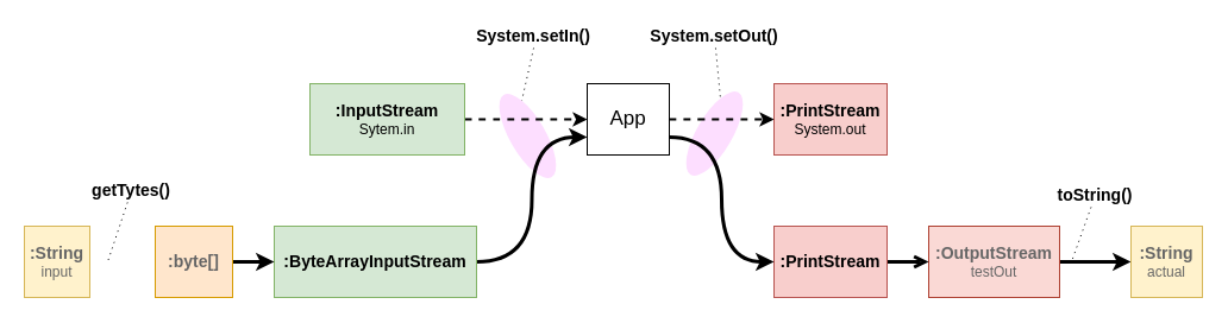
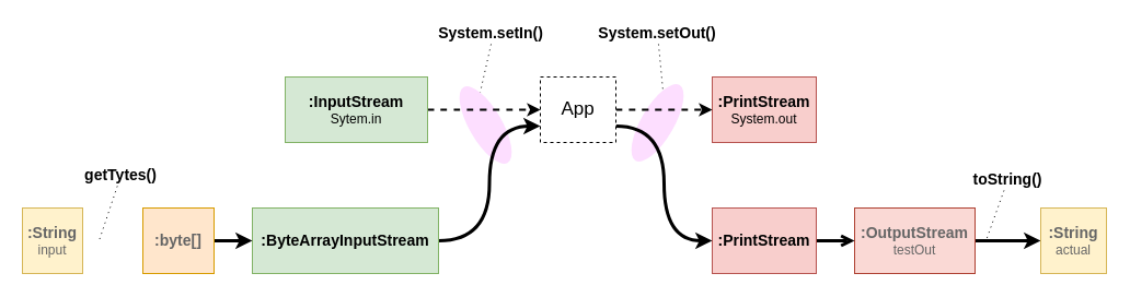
  <mxCell id="0" />
  <mxCell id="1" parent="0" />
  <mxCell id="2" value="" style="ellipse;whiteSpace=wrap;html=1;fontFamily=Helvetica;fontSize=12;rotation=30;dashed=1;strokeWidth=2;perimeterSpacing=0;flipH=0;strokeColor=none;fillColor=#FDDEFF;" vertex="1" parent="1"><mxGeometry x="585" y="72" width="30" height="80" as="geometry" /></mxCell>
  <mxCell id="3" value="" style="ellipse;whiteSpace=wrap;html=1;fontFamily=Helvetica;fontSize=12;rotation=-30;dashed=1;strokeWidth=2;perimeterSpacing=0;strokeColor=none;fillColor=#FDDEFF;" vertex="1" parent="1"><mxGeometry x="428" y="74" width="30" height="80" as="geometry" /></mxCell>
  <mxCell id="4" value="" style="edgeStyle=orthogonalEdgeStyle;rounded=0;orthogonalLoop=1;jettySize=auto;html=1;fontFamily=Helvetica;fontSize=12;strokeWidth=3;" edge="1" parent="1" source="5" target="8"><mxGeometry relative="1" as="geometry" /></mxCell>
  <mxCell id="5" value="&lt;span style=&quot;color: rgb(102, 102, 102); text-align: left;&quot;&gt;&lt;b&gt;&lt;font style=&quot;font-size: 14px&quot;&gt;:OutputStream&lt;/font&gt;&lt;/b&gt;&lt;br style=&quot;font-size: 12px&quot;&gt;testOut&lt;br style=&quot;font-size: 12px&quot;&gt;&lt;/span&gt;" style="rounded=0;whiteSpace=wrap;html=1;fontFamily=Helvetica;fontSize=12;fillColor=#fad9d5;strokeColor=#ae4132;labelBackgroundColor=none;" vertex="1" parent="1"><mxGeometry x="780" y="190" width="110" height="60" as="geometry" /></mxCell>
  <mxCell id="6" style="edgeStyle=orthogonalEdgeStyle;rounded=0;orthogonalLoop=1;jettySize=auto;html=1;entryX=0;entryY=0.5;entryDx=0;entryDy=0;fontFamily=Helvetica;fontSize=12;strokeWidth=3;endArrow=open;" edge="1" parent="1" source="7" target="5"><mxGeometry relative="1" as="geometry" /></mxCell>
  <mxCell id="7" value="&lt;b&gt;&lt;font style=&quot;font-size: 14px&quot;&gt;:PrintStream&lt;/font&gt;&lt;/b&gt;" style="whiteSpace=wrap;html=1;rounded=0;fontFamily=Helvetica;fontSize=12;fillColor=#f8cecc;strokeColor=#b85450;" vertex="1" parent="1"><mxGeometry x="650" y="190" width="95" height="60" as="geometry" /></mxCell>
  <mxCell id="8" value="&lt;span style=&quot;color: rgb(102, 102, 102); text-align: left;&quot;&gt;&lt;b&gt;&lt;font style=&quot;font-size: 14px&quot;&gt;:String&lt;/font&gt;&lt;/b&gt;&lt;br&gt;actual&lt;br style=&quot;font-size: 12px&quot;&gt;&lt;/span&gt;" style="rounded=0;whiteSpace=wrap;html=1;fontFamily=Helvetica;fontSize=12;fillColor=#fff2cc;strokeColor=#d6b656;labelBackgroundColor=none;" vertex="1" parent="1"><mxGeometry x="950" y="190" width="60" height="60" as="geometry" /></mxCell>
  <mxCell id="9" value="&lt;b&gt;&lt;font style=&quot;font-size: 14px&quot;&gt;:PrintStream&lt;/font&gt;&lt;/b&gt;&lt;br&gt;System.out" style="whiteSpace=wrap;html=1;rounded=0;fontFamily=Helvetica;fontSize=12;fillColor=#f8cecc;strokeColor=#b85450;" vertex="1" parent="1"><mxGeometry x="650" y="70" width="95" height="60" as="geometry" /></mxCell>
  <mxCell id="10" style="rounded=0;orthogonalLoop=1;jettySize=auto;html=1;fontFamily=Helvetica;fontSize=12;entryX=0;entryY=0.5;entryDx=0;entryDy=0;exitX=1;exitY=0.75;exitDx=0;exitDy=0;edgeStyle=orthogonalEdgeStyle;curved=1;strokeWidth=3;" edge="1" parent="1" source="12" target="7"><mxGeometry relative="1" as="geometry" /></mxCell>
  <mxCell id="11" style="edgeStyle=orthogonalEdgeStyle;rounded=0;orthogonalLoop=1;jettySize=auto;html=1;exitX=1;exitY=0.5;exitDx=0;exitDy=0;entryX=0;entryY=0.5;entryDx=0;entryDy=0;fontFamily=Helvetica;fontSize=12;dashed=1;curved=1;strokeWidth=2;" edge="1" parent="1" source="12" target="9"><mxGeometry relative="1" as="geometry" /></mxCell>
- <mxCell id="12" value="App" style="rounded=0;whiteSpace=wrap;html=1;fontFamily=Helvetica;fontSize=17;" vertex="1" parent="1"><mxGeometry x="493" y="70" width="69" height="60" as="geometry" /></mxCell>
+ <mxCell id="12" value="App" style="rounded=0;whiteSpace=wrap;html=1;fontFamily=Helvetica;fontSize=17;dashed=1;" vertex="1" parent="1"><mxGeometry x="493" y="70" width="69" height="60" as="geometry" /></mxCell>
  <mxCell id="13" style="edgeStyle=orthogonalEdgeStyle;curved=1;rounded=0;orthogonalLoop=1;jettySize=auto;html=1;entryX=0;entryY=0.75;entryDx=0;entryDy=0;fontFamily=Helvetica;fontSize=12;strokeWidth=3;" edge="1" parent="1" source="14" target="12"><mxGeometry relative="1" as="geometry" /></mxCell>
  <mxCell id="14" value="&lt;font style=&quot;font-size: 14px&quot;&gt;&lt;b&gt;:ByteArrayInputStream&lt;/b&gt;&lt;/font&gt;" style="whiteSpace=wrap;html=1;rounded=0;fontFamily=Helvetica;fontSize=12;fillColor=#d5e8d4;strokeColor=#82b366;" vertex="1" parent="1"><mxGeometry x="230" y="190" width="170" height="60" as="geometry" /></mxCell>
  <mxCell id="15" style="edgeStyle=orthogonalEdgeStyle;curved=1;rounded=0;orthogonalLoop=1;jettySize=auto;html=1;dashed=1;fontFamily=Helvetica;fontSize=12;entryX=0;entryY=0.5;entryDx=0;entryDy=0;strokeWidth=2;" edge="1" parent="1" source="16" target="12"><mxGeometry relative="1" as="geometry"><mxPoint x="490" y="100" as="targetPoint" /></mxGeometry></mxCell>
  <mxCell id="16" value="&lt;b&gt;&lt;font style=&quot;font-size: 14px&quot;&gt;:InputStream&lt;/font&gt;&lt;/b&gt;&lt;br&gt;Sytem.in" style="whiteSpace=wrap;html=1;rounded=0;fontFamily=Helvetica;fontSize=12;fillColor=#d5e8d4;strokeColor=#82b366;" vertex="1" parent="1"><mxGeometry x="260" y="70" width="130" height="60" as="geometry" /></mxCell>
  <mxCell id="17" style="edgeStyle=orthogonalEdgeStyle;curved=1;rounded=0;orthogonalLoop=1;jettySize=auto;html=1;entryX=0;entryY=0.5;entryDx=0;entryDy=0;fontFamily=Helvetica;fontSize=12;strokeWidth=3;" edge="1" parent="1" source="19" target="14"><mxGeometry relative="1" as="geometry"><mxPoint x="190" y="220" as="targetPoint" /></mxGeometry></mxCell>
  <mxCell id="18" value="&lt;span style=&quot;color: rgb(102, 102, 102); text-align: left;&quot;&gt;&lt;b&gt;&lt;font style=&quot;font-size: 14px&quot;&gt;:String&lt;/font&gt;&lt;/b&gt;&lt;br&gt;input&lt;br style=&quot;font-size: 12px&quot;&gt;&lt;/span&gt;" style="rounded=0;whiteSpace=wrap;html=1;fontFamily=Helvetica;fontSize=12;fillColor=#fff2cc;strokeColor=#d6b656;labelBackgroundColor=none;" vertex="1" parent="1"><mxGeometry x="20" y="190" width="55" height="60" as="geometry" /></mxCell>
  <mxCell id="19" value="&lt;span style=&quot;color: rgb(102, 102, 102); text-align: left;&quot;&gt;&lt;b&gt;&lt;font style=&quot;font-size: 14px&quot;&gt;:byte[]&lt;/font&gt;&lt;/b&gt;&lt;br style=&quot;font-size: 12px&quot;&gt;&lt;/span&gt;" style="rounded=0;whiteSpace=wrap;html=1;fontFamily=Helvetica;fontSize=12;fillColor=#ffe6cc;strokeColor=#d79b00;labelBackgroundColor=none;" vertex="1" parent="1"><mxGeometry x="130" y="190" width="65" height="60" as="geometry" /></mxCell>
  <mxCell id="20" style="rounded=0;orthogonalLoop=1;jettySize=auto;html=1;exitX=0.5;exitY=1;exitDx=0;exitDy=0;fontFamily=Helvetica;fontSize=12;endArrow=none;endFill=0;dashed=1;dashPattern=1 4;entryX=1;entryY=0;entryDx=0;entryDy=0;" edge="1" parent="1" source="21" target="3"><mxGeometry relative="1" as="geometry" /></mxCell>
  <mxCell id="21" value="System.setIn()" style="text;html=1;strokeColor=none;fillColor=none;align=center;verticalAlign=middle;whiteSpace=wrap;rounded=0;dashed=1;fontFamily=Helvetica;fontSize=14;fontStyle=1" vertex="1" parent="1"><mxGeometry x="428" y="20" width="40" height="20" as="geometry" /></mxCell>
  <mxCell id="22" style="edgeStyle=none;rounded=0;orthogonalLoop=1;jettySize=auto;html=1;entryX=0;entryY=0;entryDx=0;entryDy=0;dashed=1;dashPattern=1 4;endArrow=none;endFill=0;fontFamily=Helvetica;fontSize=14;" edge="1" parent="1" source="23" target="2"><mxGeometry relative="1" as="geometry" /></mxCell>
  <mxCell id="23" value="System.setOut()" style="text;html=1;strokeColor=none;fillColor=none;align=center;verticalAlign=middle;whiteSpace=wrap;rounded=0;dashed=1;fontFamily=Helvetica;fontSize=14;fontStyle=1" vertex="1" parent="1"><mxGeometry x="580" y="20" width="40" height="20" as="geometry" /></mxCell>
  <mxCell id="24" style="edgeStyle=none;rounded=0;orthogonalLoop=1;jettySize=auto;html=1;dashed=1;dashPattern=1 4;endArrow=none;endFill=0;fontFamily=Helvetica;fontSize=14;" edge="1" parent="1" source="25"><mxGeometry relative="1" as="geometry"><mxPoint x="90" y="220" as="targetPoint" /></mxGeometry></mxCell>
  <mxCell id="25" value="getTytes()" style="text;html=1;strokeColor=none;fillColor=none;align=center;verticalAlign=middle;whiteSpace=wrap;rounded=0;dashed=1;fontFamily=Helvetica;fontSize=14;fontStyle=1" vertex="1" parent="1"><mxGeometry x="90" y="150" width="40" height="20" as="geometry" /></mxCell>
  <mxCell id="26" style="edgeStyle=none;rounded=0;orthogonalLoop=1;jettySize=auto;html=1;dashed=1;dashPattern=1 4;endArrow=none;endFill=0;fontFamily=Helvetica;fontSize=14;" edge="1" parent="1" source="27"><mxGeometry relative="1" as="geometry"><mxPoint x="900" y="220" as="targetPoint" /></mxGeometry></mxCell>
  <mxCell id="27" value="toString()" style="text;html=1;strokeColor=none;fillColor=none;align=center;verticalAlign=middle;whiteSpace=wrap;rounded=0;dashed=1;fontFamily=Helvetica;fontSize=14;fontStyle=1" vertex="1" parent="1"><mxGeometry x="900" y="154" width="40" height="20" as="geometry" /></mxCell>
